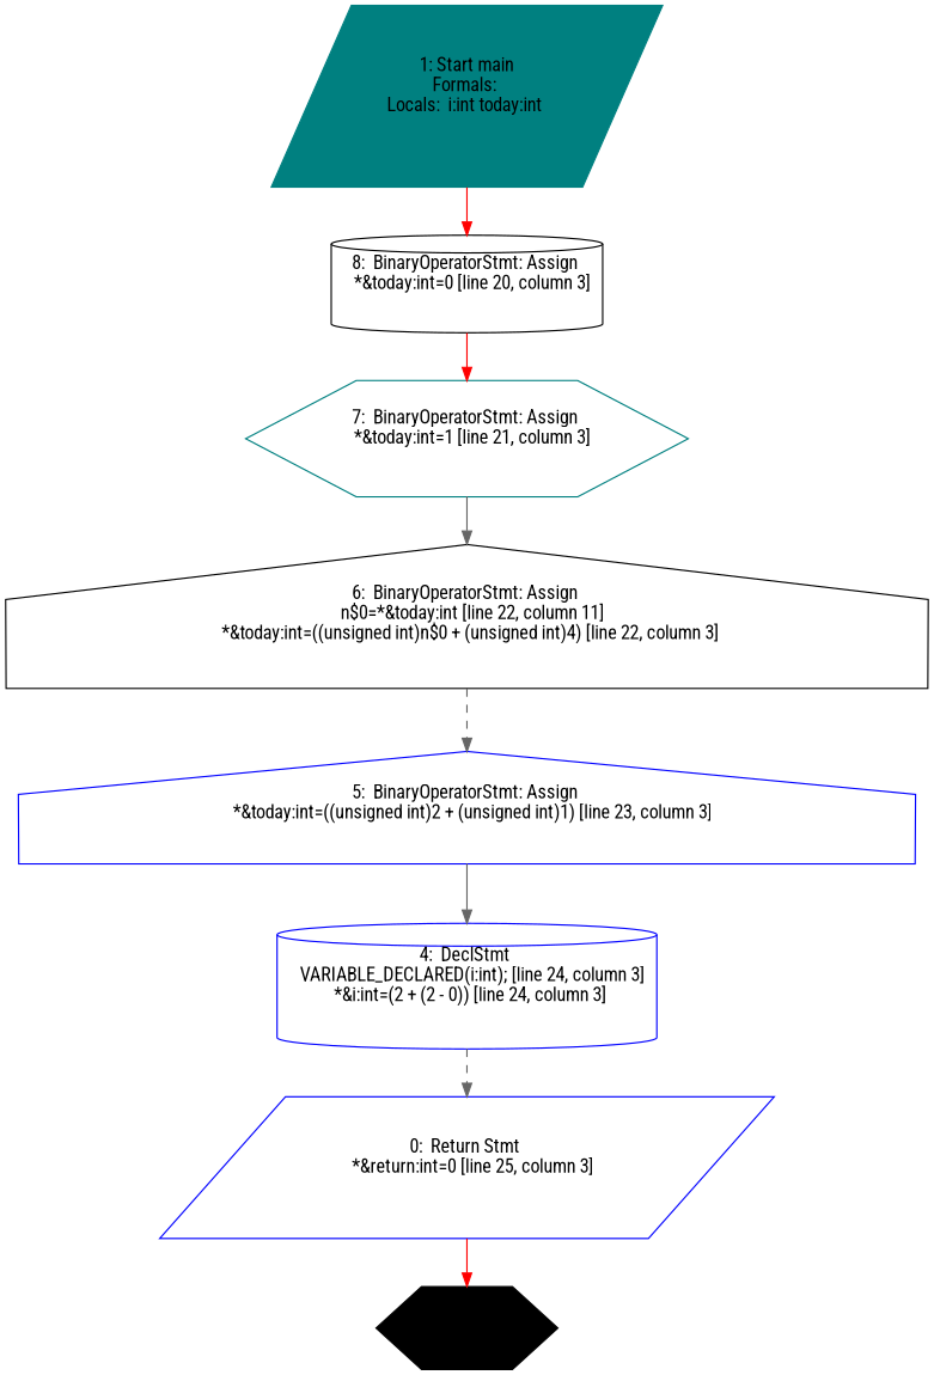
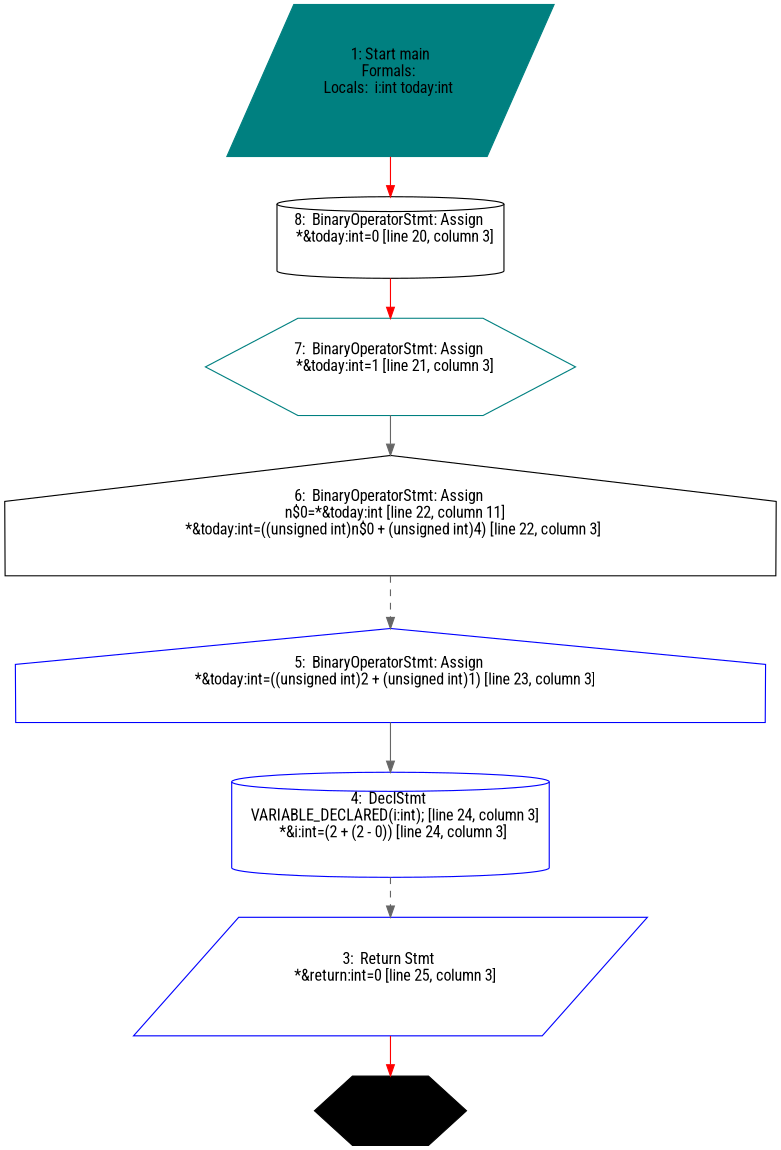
  digraph {
    fontname="Roboto Condensed"
    node [color=black shape=parallelogram fontname="Roboto Condensed"]
    edge [color=gray40 style=solid fontname="Roboto Condensed"]
    n1 [color=teal label="1: Start main\nFormals: \nLocals:  i:int today:int \n  " style=filled]
    n2 [label="8:  BinaryOperatorStmt: Assign \n   *&today:int=0 [line 20, column 3]\n " shape=cylinder]
    n3 [label="7:  BinaryOperatorStmt: Assign \n   *&today:int=1 [line 21, column 3]\n " shape=hexagon color=teal]
    n4 [label="2: Exit main \n  " style=filled shape=hexagon]
-   n5 [label="0:  Return Stmt \n   *&return:int=0 [line 25, column 3]\n " color=blue]
+   n5 [label="3:  Return Stmt \n   *&return:int=0 [line 25, column 3]\n " color=blue]
    n6 [label="4:  DeclStmt \n   VARIABLE_DECLARED(i:int); [line 24, column 3]\n  *&i:int=(2 + (2 - 0)) [line 24, column 3]\n " shape=cylinder color=blue]
    n7 [label="5:  BinaryOperatorStmt: Assign \n   *&today:int=((unsigned int)2 + (unsigned int)1) [line 23, column 3]\n " shape=house color=blue]
    n8 [label="6:  BinaryOperatorStmt: Assign \n   n$0=*&today:int [line 22, column 11]\n  *&today:int=((unsigned int)n$0 + (unsigned int)4) [line 22, column 3]\n " shape=house]
    n1 -> n2 [color=red]
    n2 -> n3 [color=red]
    n3 -> n8
    n5 -> n4 [color=red]
    n6 -> n5 [style=dashed]
    n7 -> n6
    n8 -> n7 [style=dashed]
  }
